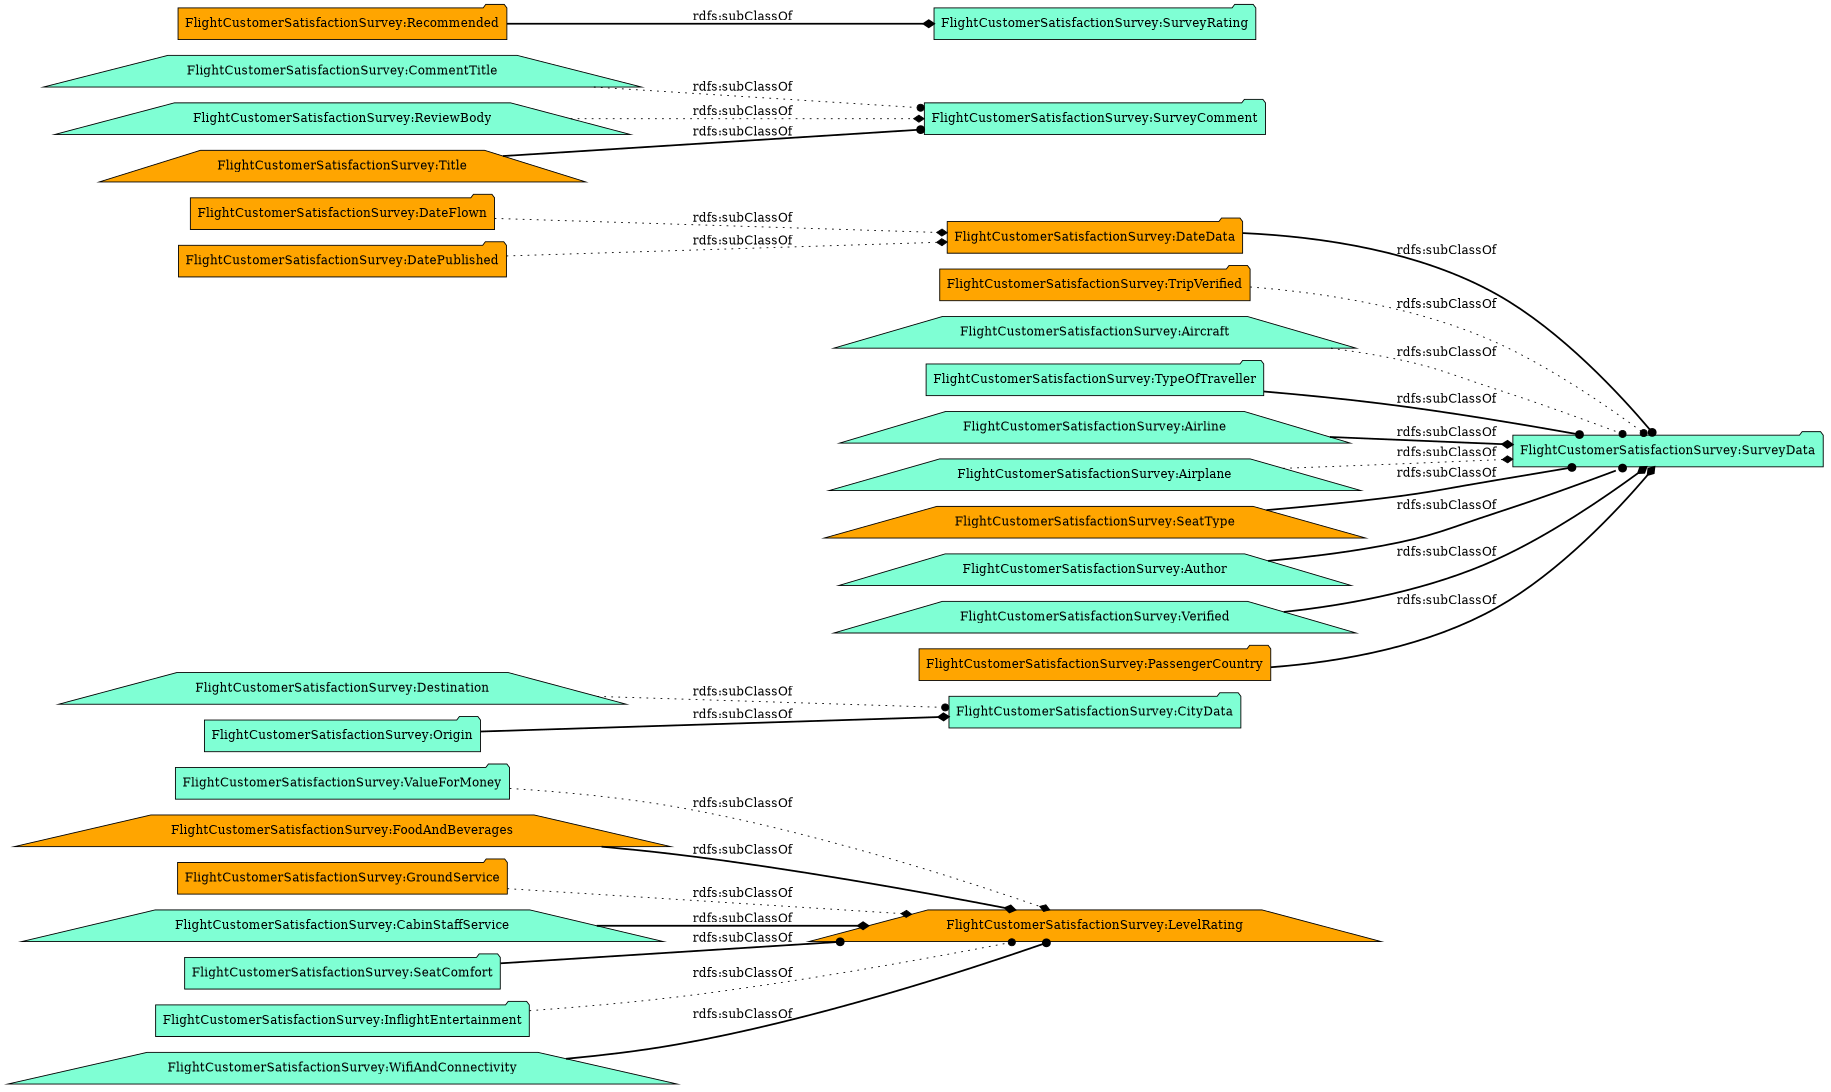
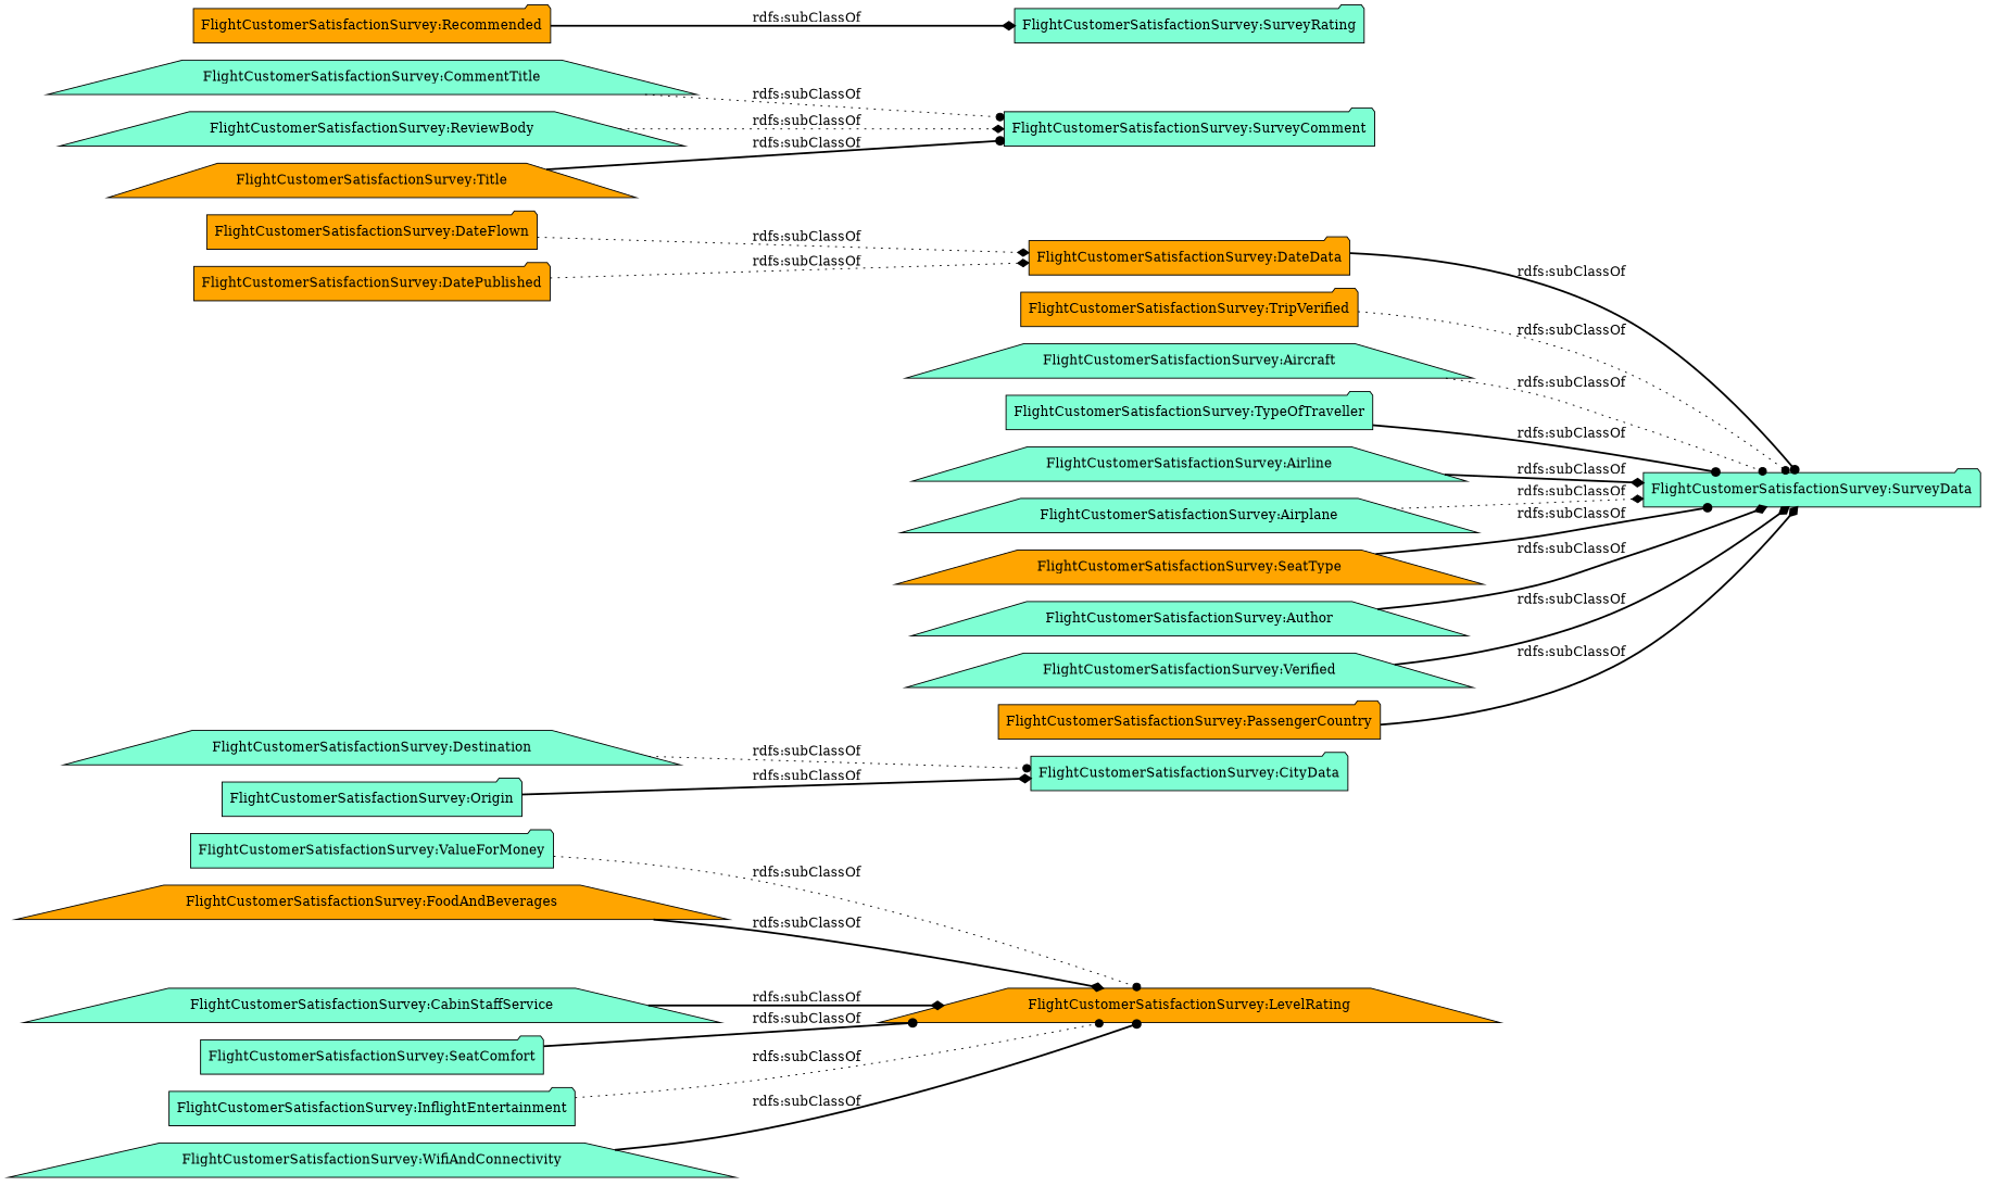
  digraph {
    rankdir=LR
    node [color=black fillcolor=aquamarine shape=folder style=filled]
    edge [arrowhead=diamond style=bold]
    "FlightCustomerSatisfactionSurvey:LevelRating" [fillcolor=orange shape=trapezium]
    "FlightCustomerSatisfactionSurvey:ValueForMoney"
    "FlightCustomerSatisfactionSurvey:Destination" [shape=trapezium]
    "FlightCustomerSatisfactionSurvey:CityData"
    "FlightCustomerSatisfactionSurvey:FoodAndBeverages" [fillcolor=orange shape=trapezium]
    "FlightCustomerSatisfactionSurvey:DateFlown" [fillcolor=orange]
    "FlightCustomerSatisfactionSurvey:DateData" [fillcolor=orange]
    "FlightCustomerSatisfactionSurvey:SurveyData"
-   "FlightCustomerSatisfactionSurvey:GroundService" [fillcolor=orange]
    "FlightCustomerSatisfactionSurvey:TripVerified" [fillcolor=orange]
    "FlightCustomerSatisfactionSurvey:Aircraft" [shape=trapezium]
    "FlightCustomerSatisfactionSurvey:CommentTitle" [shape=trapezium]
    "FlightCustomerSatisfactionSurvey:SurveyComment"
    "FlightCustomerSatisfactionSurvey:Recommended" [fillcolor=orange]
    "FlightCustomerSatisfactionSurvey:SurveyRating"
    "FlightCustomerSatisfactionSurvey:CabinStaffService" [shape=trapezium]
    "FlightCustomerSatisfactionSurvey:SeatComfort"
    "FlightCustomerSatisfactionSurvey:TypeOfTraveller"
    "FlightCustomerSatisfactionSurvey:Airline" [shape=trapezium]
    "FlightCustomerSatisfactionSurvey:Airplane" [shape=trapezium]
    "FlightCustomerSatisfactionSurvey:DatePublished" [fillcolor=orange]
    "FlightCustomerSatisfactionSurvey:SeatType" [fillcolor=orange shape=trapezium]
    "FlightCustomerSatisfactionSurvey:InflightEntertainment"
    "FlightCustomerSatisfactionSurvey:ReviewBody" [shape=trapezium]
    "FlightCustomerSatisfactionSurvey:Origin"
    "FlightCustomerSatisfactionSurvey:WifiAndConnectivity" [shape=trapezium]
    "FlightCustomerSatisfactionSurvey:Author" [shape=trapezium]
    "FlightCustomerSatisfactionSurvey:Verified" [shape=trapezium]
    "FlightCustomerSatisfactionSurvey:PassengerCountry" [fillcolor=orange]
    "FlightCustomerSatisfactionSurvey:Title" [fillcolor=orange shape=trapezium]
-   "FlightCustomerSatisfactionSurvey:ValueForMoney" -> "FlightCustomerSatisfactionSurvey:LevelRating" [label="rdfs:subClassOf" style=dotted]
+   "FlightCustomerSatisfactionSurvey:ValueForMoney" -> "FlightCustomerSatisfactionSurvey:LevelRating" [arrowhead=dot label="rdfs:subClassOf" style=dotted]
    "FlightCustomerSatisfactionSurvey:Destination" -> "FlightCustomerSatisfactionSurvey:CityData" [arrowhead=dot label="rdfs:subClassOf" style=dotted]
    "FlightCustomerSatisfactionSurvey:FoodAndBeverages" -> "FlightCustomerSatisfactionSurvey:LevelRating" [label="rdfs:subClassOf"]
    "FlightCustomerSatisfactionSurvey:DateFlown" -> "FlightCustomerSatisfactionSurvey:DateData" [label="rdfs:subClassOf" style=dotted]
    "FlightCustomerSatisfactionSurvey:DateData" -> "FlightCustomerSatisfactionSurvey:SurveyData" [arrowhead=dot label="rdfs:subClassOf"]
-   "FlightCustomerSatisfactionSurvey:GroundService" -> "FlightCustomerSatisfactionSurvey:LevelRating" [label="rdfs:subClassOf" style=dotted]
    "FlightCustomerSatisfactionSurvey:TripVerified" -> "FlightCustomerSatisfactionSurvey:SurveyData" [arrowhead=dot label="rdfs:subClassOf" style=dotted]
    "FlightCustomerSatisfactionSurvey:Aircraft" -> "FlightCustomerSatisfactionSurvey:SurveyData" [arrowhead=dot label="rdfs:subClassOf" style=dotted]
    "FlightCustomerSatisfactionSurvey:CommentTitle" -> "FlightCustomerSatisfactionSurvey:SurveyComment" [arrowhead=dot label="rdfs:subClassOf" style=dotted]
    "FlightCustomerSatisfactionSurvey:Recommended" -> "FlightCustomerSatisfactionSurvey:SurveyRating" [label="rdfs:subClassOf"]
    "FlightCustomerSatisfactionSurvey:CabinStaffService" -> "FlightCustomerSatisfactionSurvey:LevelRating" [label="rdfs:subClassOf"]
    "FlightCustomerSatisfactionSurvey:SeatComfort" -> "FlightCustomerSatisfactionSurvey:LevelRating" [arrowhead=dot label="rdfs:subClassOf"]
    "FlightCustomerSatisfactionSurvey:TypeOfTraveller" -> "FlightCustomerSatisfactionSurvey:SurveyData" [arrowhead=dot label="rdfs:subClassOf"]
    "FlightCustomerSatisfactionSurvey:Airline" -> "FlightCustomerSatisfactionSurvey:SurveyData" [label="rdfs:subClassOf"]
    "FlightCustomerSatisfactionSurvey:Airplane" -> "FlightCustomerSatisfactionSurvey:SurveyData" [label="rdfs:subClassOf" style=dotted]
    "FlightCustomerSatisfactionSurvey:DatePublished" -> "FlightCustomerSatisfactionSurvey:DateData" [label="rdfs:subClassOf" style=dotted]
    "FlightCustomerSatisfactionSurvey:SeatType" -> "FlightCustomerSatisfactionSurvey:SurveyData" [arrowhead=dot label="rdfs:subClassOf"]
    "FlightCustomerSatisfactionSurvey:InflightEntertainment" -> "FlightCustomerSatisfactionSurvey:LevelRating" [arrowhead=dot label="rdfs:subClassOf" style=dotted]
    "FlightCustomerSatisfactionSurvey:ReviewBody" -> "FlightCustomerSatisfactionSurvey:SurveyComment" [label="rdfs:subClassOf" style=dotted]
    "FlightCustomerSatisfactionSurvey:Origin" -> "FlightCustomerSatisfactionSurvey:CityData" [label="rdfs:subClassOf"]
    "FlightCustomerSatisfactionSurvey:WifiAndConnectivity" -> "FlightCustomerSatisfactionSurvey:LevelRating" [arrowhead=dot label="rdfs:subClassOf"]
-   "FlightCustomerSatisfactionSurvey:Author" -> "FlightCustomerSatisfactionSurvey:SurveyData" [arrowhead=dot label="rdfs:subClassOf"]
+   "FlightCustomerSatisfactionSurvey:Author" -> "FlightCustomerSatisfactionSurvey:SurveyData" [label="rdfs:subClassOf"]
    "FlightCustomerSatisfactionSurvey:Verified" -> "FlightCustomerSatisfactionSurvey:SurveyData" [label="rdfs:subClassOf"]
    "FlightCustomerSatisfactionSurvey:PassengerCountry" -> "FlightCustomerSatisfactionSurvey:SurveyData" [label="rdfs:subClassOf"]
    "FlightCustomerSatisfactionSurvey:Title" -> "FlightCustomerSatisfactionSurvey:SurveyComment" [arrowhead=dot label="rdfs:subClassOf"]
  }
